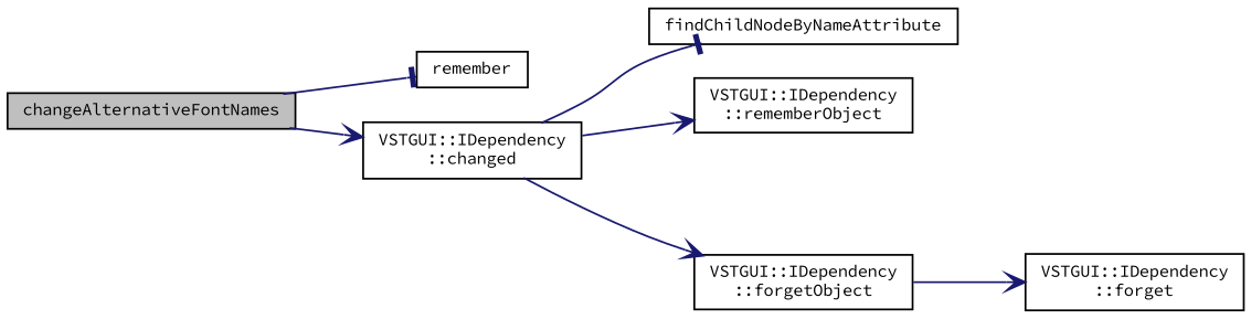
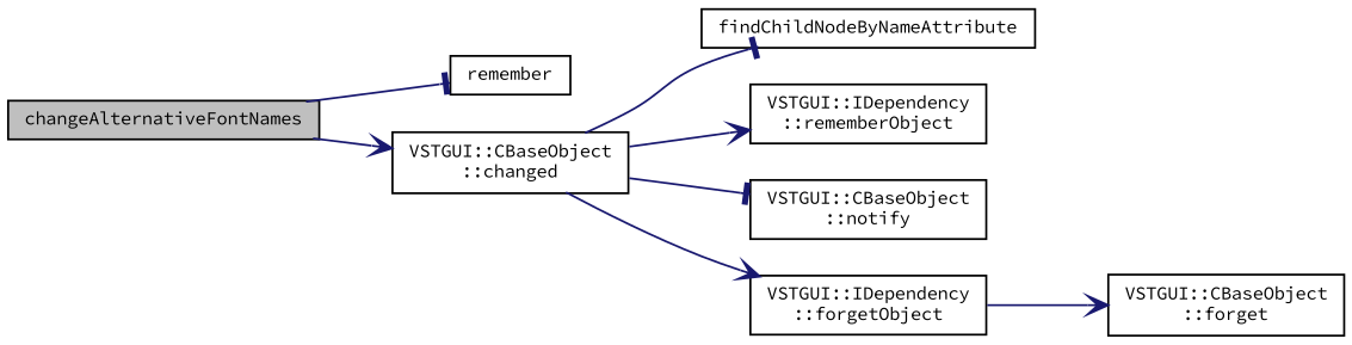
  digraph {
    fontname="Source Code Pro"
    rankdir=LR
    node [color=black fontname="Source Code Pro" fontsize=9 shape=record]
    edge [arrowhead=vee color=midnightblue fontname="Source Code Pro" fontsize=9 labelfontname=Arial labelfontsize=9 style=solid]
    n1 [fillcolor=grey75 fontcolor=black height=0.2 label=changeAlternativeFontNames style=filled width=0.4]
    n2 [height=0.2 label=remember width=0.4]
-   n3 [height=0.2 label="VSTGUI::IDependency\l::changed" width=0.4]
+   n3 [height=0.2 label="VSTGUI::CBaseObject\l::changed" width=0.4]
    n4 [height=0.2 label=findChildNodeByNameAttribute width=0.4]
    n5 [height=0.2 label="VSTGUI::IDependency\l::rememberObject" width=0.4]
+   n6 [height=0.2 label="VSTGUI::CBaseObject\l::notify" width=0.4]
    n7 [height=0.2 label="VSTGUI::IDependency\l::forgetObject" width=0.4]
-   n8 [height=0.2 label="VSTGUI::IDependency\l::forget" width=0.4]
+   n8 [height=0.2 label="VSTGUI::CBaseObject\l::forget" width=0.4]
    n1 -> n2 [arrowhead=tee]
    n1 -> n3
    n3 -> n4 [arrowhead=tee]
    n3 -> n5
+   n3 -> n6 [arrowhead=tee]
    n3 -> n7
    n7 -> n8
  }
